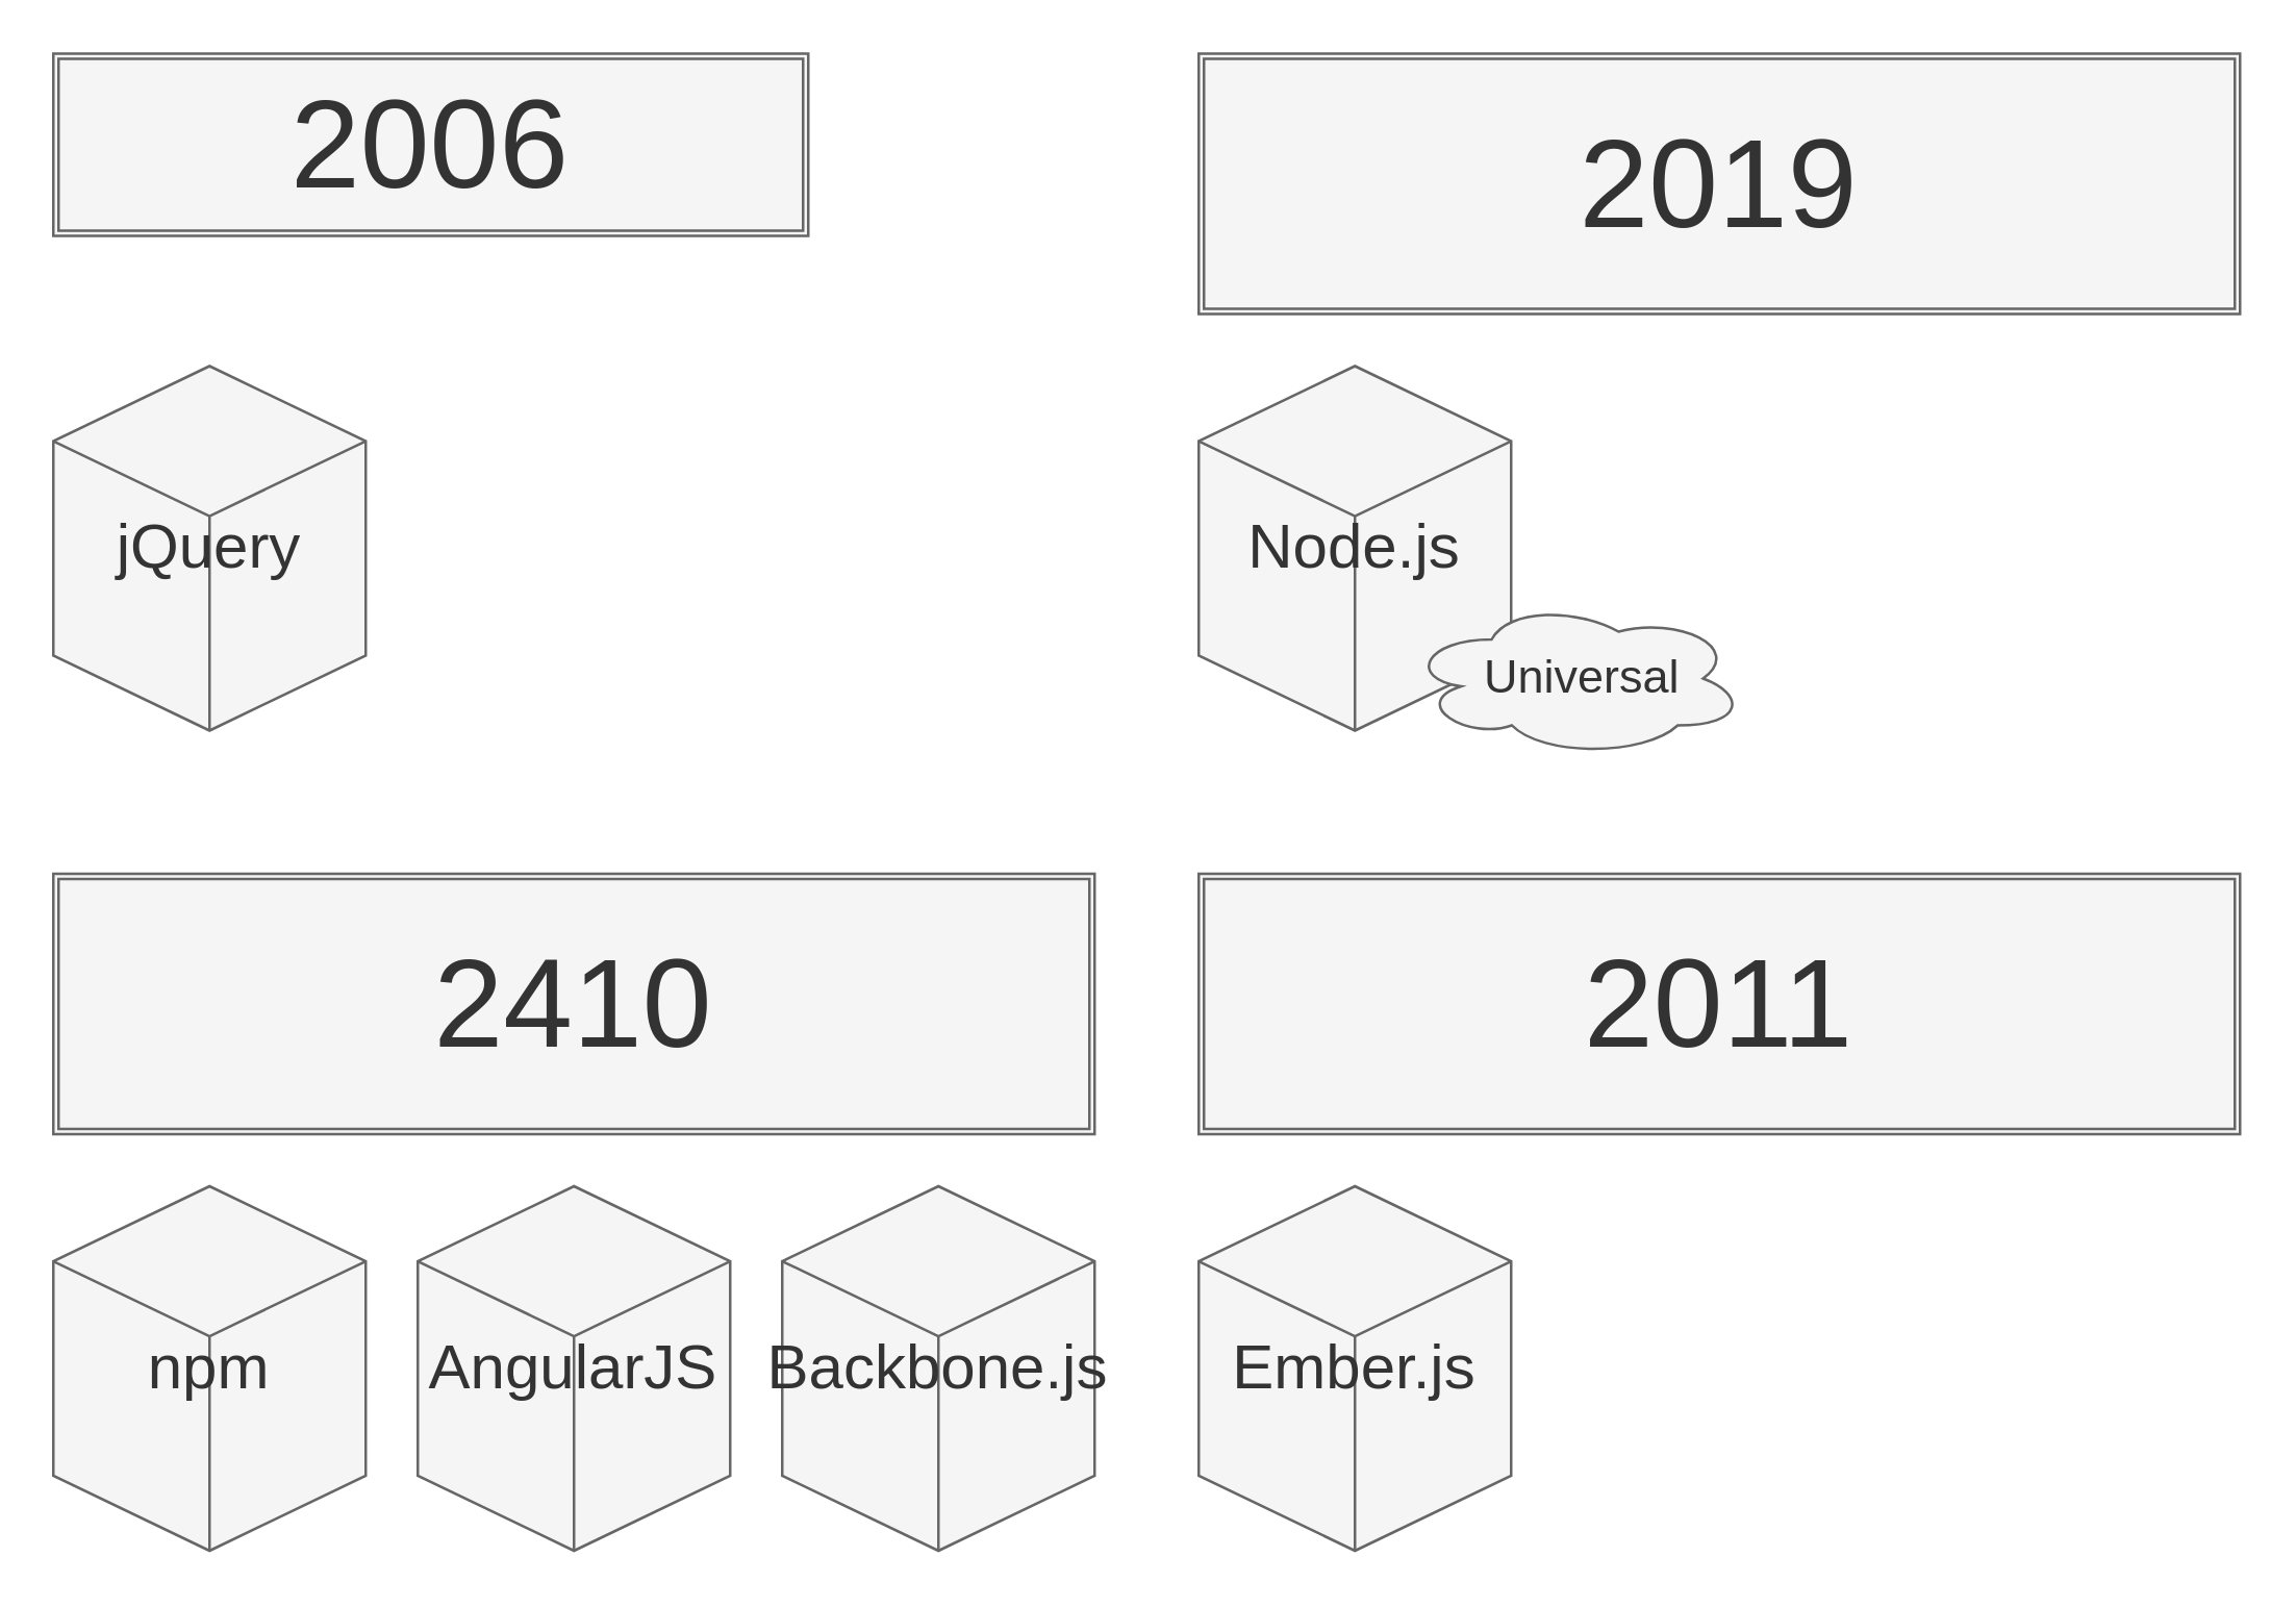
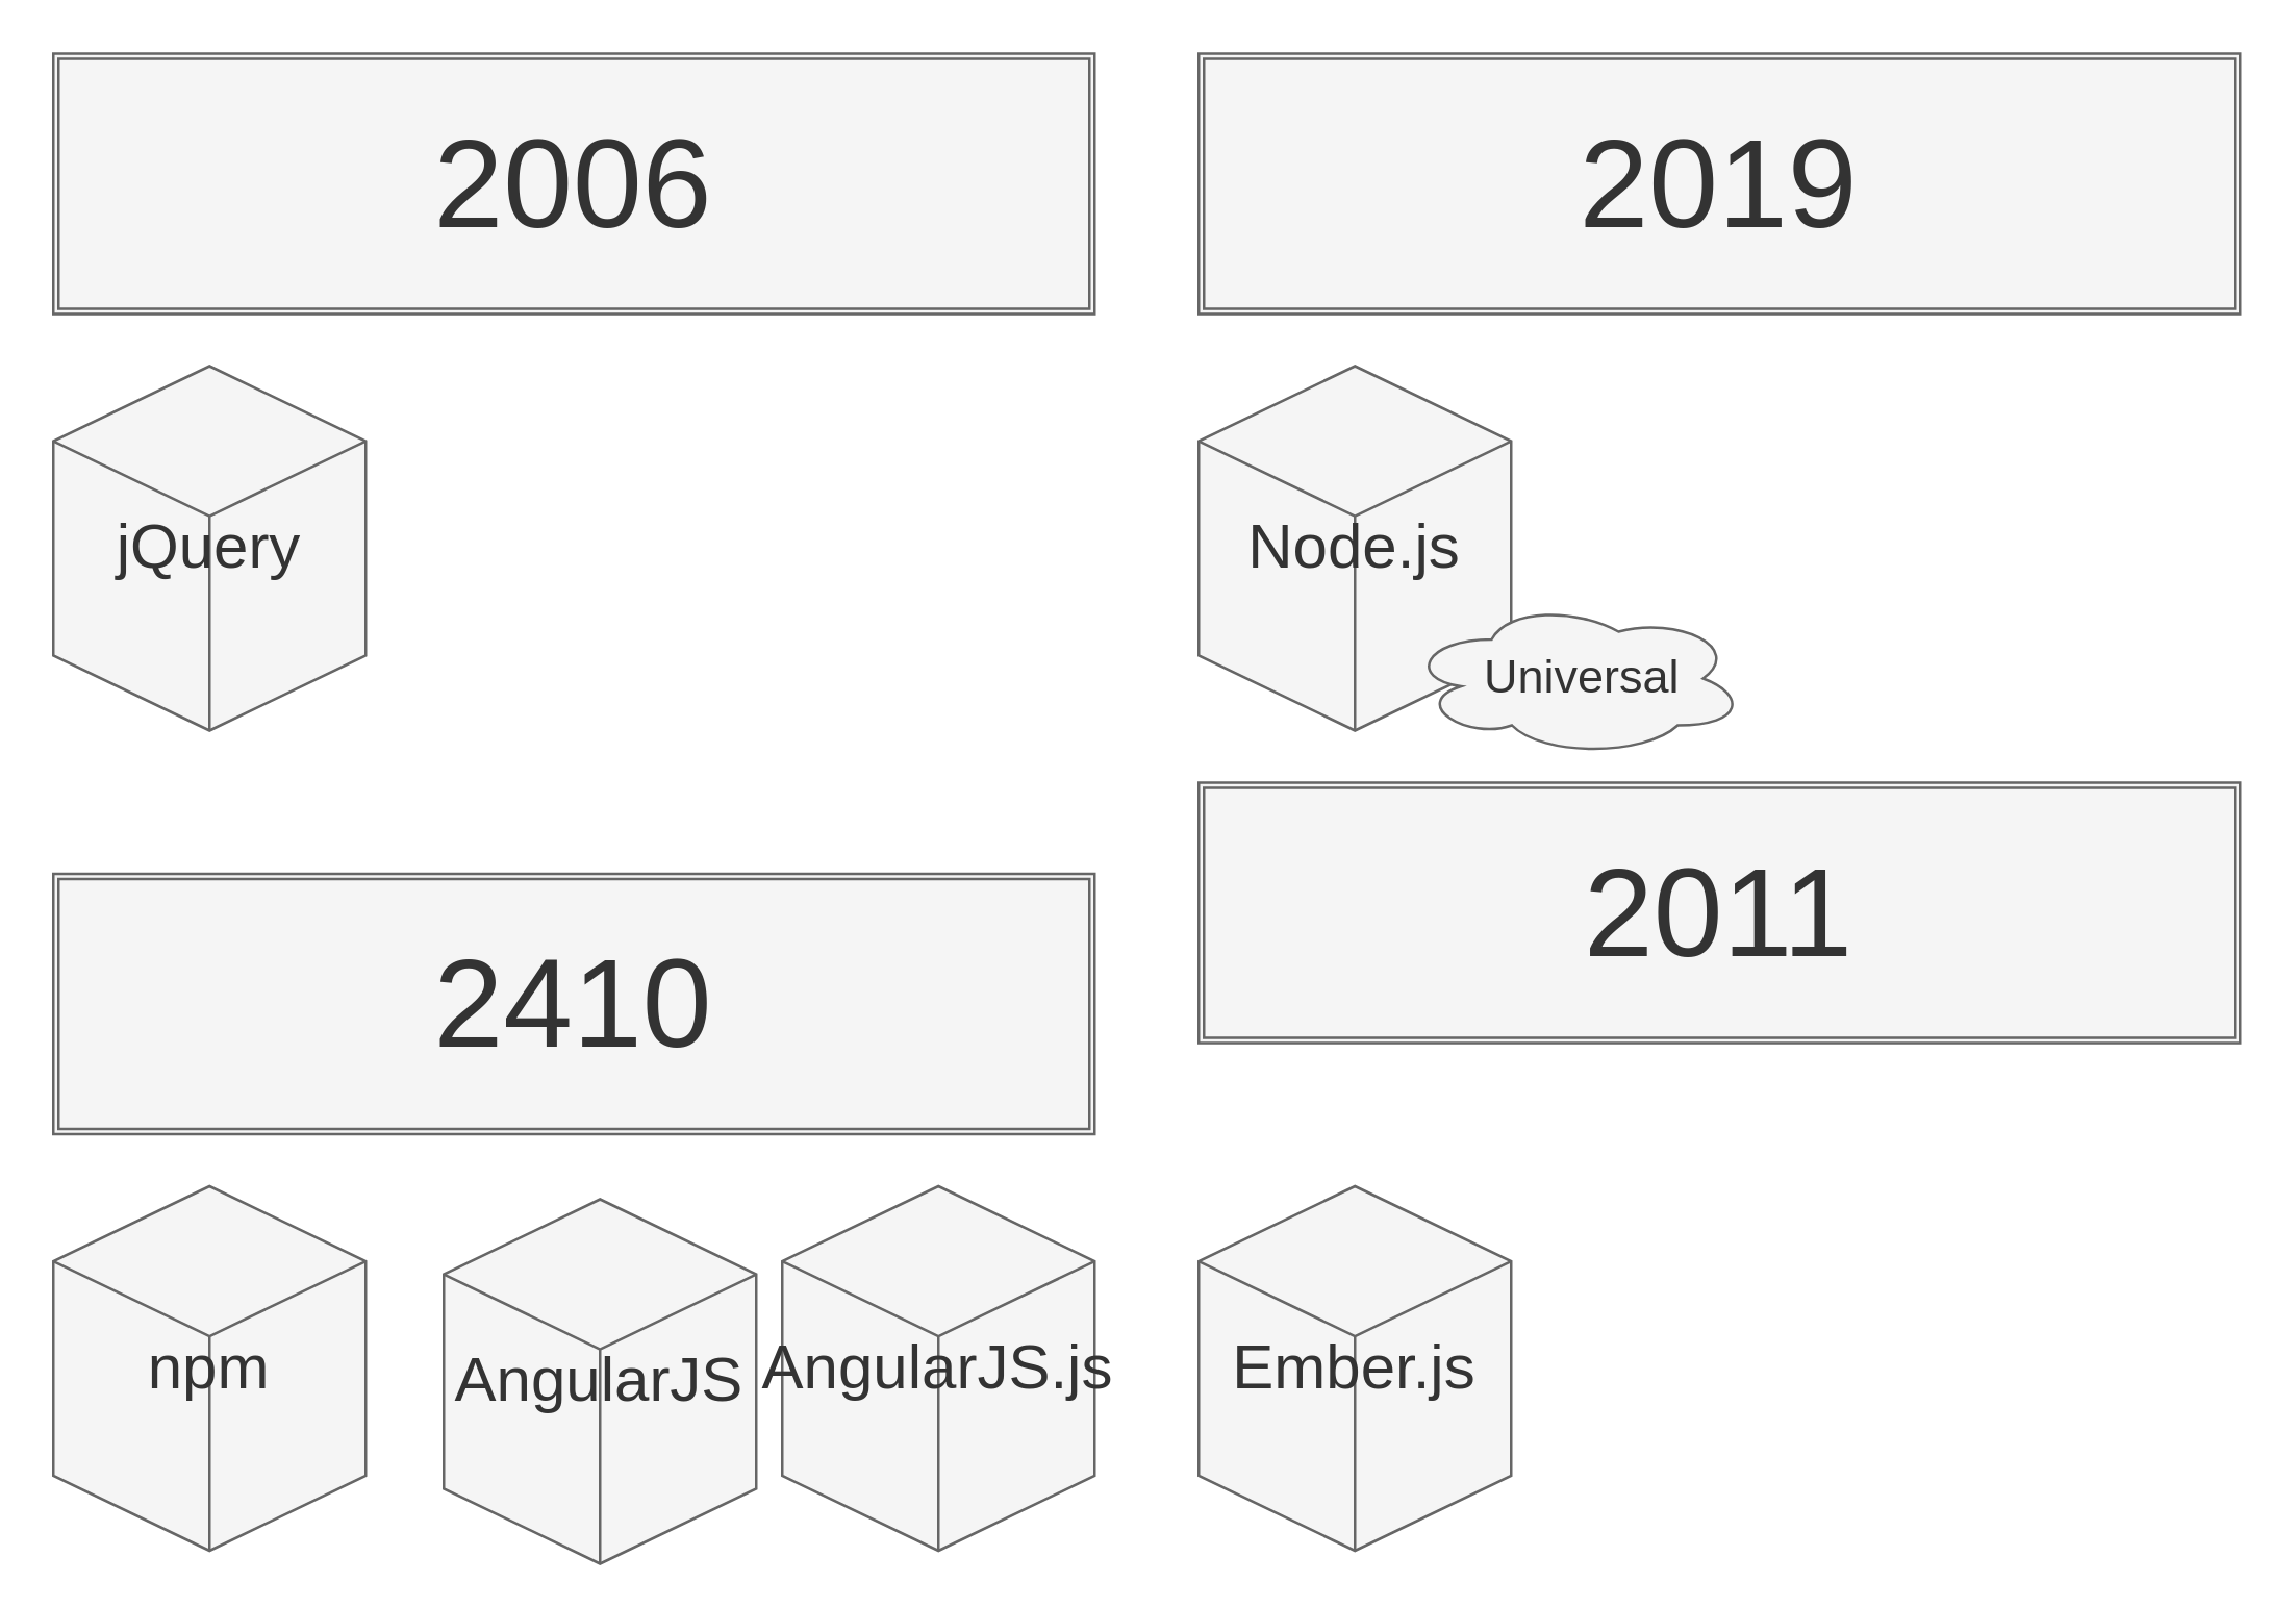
  <mxCell id="0" />
  <mxCell id="1" parent="0" />
  <mxCell id="2" value="&lt;font style=&quot;font-size: 48px&quot;&gt;2019&lt;/font&gt;" style="shape=ext;double=1;rounded=0;whiteSpace=wrap;html=1;shadow=0;sketch=0;fillColor=#f5f5f5;strokeColor=#666666;fontColor=#333333;" parent="1" vertex="1"><mxGeometry x="460" width="400" height="100" as="geometry" y="20" /></mxCell>
  <mxCell id="3" value="&lt;font style=&quot;font-size: 24px&quot;&gt;Node.js&lt;/font&gt;" style="html=1;whiteSpace=wrap;shape=isoCube2;backgroundOutline=1;isoAngle=15;shadow=0;sketch=0;fillColor=#f5f5f5;strokeColor=#666666;fontColor=#333333;" parent="1" vertex="1"><mxGeometry x="460" y="140" width="120" height="140" as="geometry" /></mxCell>
- <mxCell id="4" value="&lt;font style=&quot;font-size: 48px&quot;&gt;2006&lt;/font&gt;" style="shape=ext;double=1;rounded=0;whiteSpace=wrap;html=1;shadow=0;sketch=0;fillColor=#f5f5f5;strokeColor=#666666;fontColor=#333333;" parent="1" vertex="1"><mxGeometry x="20" y="20" width="290" height="70" as="geometry" /></mxCell>
+ <mxCell id="4" value="&lt;font style=&quot;font-size: 48px&quot;&gt;2006&lt;/font&gt;" style="shape=ext;double=1;rounded=0;whiteSpace=wrap;html=1;shadow=0;sketch=0;fillColor=#f5f5f5;strokeColor=#666666;fontColor=#333333;" parent="1" vertex="1"><mxGeometry width="400" height="100" as="geometry" x="20" y="20" /></mxCell>
  <mxCell id="5" value="&lt;font style=&quot;font-size: 24px&quot;&gt;jQuery&lt;/font&gt;" style="html=1;whiteSpace=wrap;shape=isoCube2;backgroundOutline=1;isoAngle=15;shadow=0;sketch=0;fillColor=#f5f5f5;strokeColor=#666666;fontColor=#333333;" parent="1" vertex="1"><mxGeometry y="140" width="120" height="140" as="geometry" x="20" /></mxCell>
  <mxCell id="6" value="&lt;font style=&quot;font-size: 18px&quot;&gt;&amp;nbsp;Universal&lt;/font&gt;" style="ellipse;shape=cloud;whiteSpace=wrap;html=1;shadow=0;sketch=0;fillColor=#f5f5f5;align=center;strokeColor=#666666;fontColor=#333333;" parent="1" vertex="1"><mxGeometry x="540" y="230" width="130" height="60" as="geometry" /></mxCell>
  <mxCell id="7" value="&lt;font style=&quot;font-size: 48px&quot;&gt;2410&lt;/font&gt;" style="shape=ext;double=1;rounded=0;whiteSpace=wrap;html=1;shadow=0;sketch=0;fillColor=#f5f5f5;strokeColor=#666666;fontColor=#333333;" parent="1" vertex="1"><mxGeometry y="335" width="400" height="100" as="geometry" x="20" /></mxCell>
- <mxCell id="8" value="&lt;font style=&quot;font-size: 24px&quot;&gt;AngularJS&lt;/font&gt;" style="html=1;whiteSpace=wrap;shape=isoCube2;backgroundOutline=1;isoAngle=15;shadow=0;sketch=0;fillColor=#f5f5f5;strokeColor=#666666;fontColor=#333333;" parent="1" vertex="1"><mxGeometry x="160" y="455" width="120" height="140" as="geometry" /></mxCell>
- <mxCell id="9" value="&lt;font style=&quot;font-size: 24px&quot;&gt;Backbone.js&lt;/font&gt;" style="html=1;whiteSpace=wrap;shape=isoCube2;backgroundOutline=1;isoAngle=15;shadow=0;sketch=0;fillColor=#f5f5f5;strokeColor=#666666;fontColor=#333333;" parent="1" vertex="1"><mxGeometry x="300" y="455" width="120" height="140" as="geometry" /></mxCell>
- <mxCell id="10" value="&lt;font style=&quot;font-size: 48px&quot;&gt;2011&lt;br&gt;&lt;/font&gt;" style="shape=ext;double=1;rounded=0;whiteSpace=wrap;html=1;shadow=0;sketch=0;fillColor=#f5f5f5;strokeColor=#666666;fontColor=#333333;" parent="1" vertex="1"><mxGeometry x="460" y="335" width="400" height="100" as="geometry" /></mxCell>
+ <mxCell id="8" value="&lt;font style=&quot;font-size: 24px&quot;&gt;AngularJS&lt;/font&gt;" style="html=1;whiteSpace=wrap;shape=isoCube2;backgroundOutline=1;isoAngle=15;shadow=0;sketch=0;fillColor=#f5f5f5;strokeColor=#666666;fontColor=#333333;" parent="1" vertex="1"><mxGeometry x="170" y="460" width="120" height="140" as="geometry" /></mxCell>
+ <mxCell id="9" value="&lt;font style=&quot;font-size: 24px&quot;&gt;AngularJS.js&lt;/font&gt;" style="html=1;whiteSpace=wrap;shape=isoCube2;backgroundOutline=1;isoAngle=15;shadow=0;sketch=0;fillColor=#f5f5f5;strokeColor=#666666;fontColor=#333333;" parent="1" vertex="1"><mxGeometry x="300" y="455" width="120" height="140" as="geometry" /></mxCell>
+ <mxCell id="10" value="&lt;font style=&quot;font-size: 48px&quot;&gt;2011&lt;br&gt;&lt;/font&gt;" style="shape=ext;double=1;rounded=0;whiteSpace=wrap;html=1;shadow=0;sketch=0;fillColor=#f5f5f5;strokeColor=#666666;fontColor=#333333;" parent="1" vertex="1"><mxGeometry x="460" y="300" width="400" height="100" as="geometry" /></mxCell>
  <mxCell id="11" value="&lt;font style=&quot;font-size: 24px&quot;&gt;Ember.js&lt;/font&gt;" style="html=1;whiteSpace=wrap;shape=isoCube2;backgroundOutline=1;isoAngle=15;shadow=0;sketch=0;fillColor=#f5f5f5;strokeColor=#666666;fontColor=#333333;" parent="1" vertex="1"><mxGeometry x="460" y="455" width="120" height="140" as="geometry" /></mxCell>
  <mxCell id="12" value="&lt;font style=&quot;font-size: 24px&quot;&gt;npm&lt;/font&gt;" style="html=1;whiteSpace=wrap;shape=isoCube2;backgroundOutline=1;isoAngle=15;shadow=0;sketch=0;fillColor=#f5f5f5;strokeColor=#666666;fontColor=#333333;" vertex="1" parent="1"><mxGeometry y="455" width="120" height="140" as="geometry" x="20" /></mxCell>
